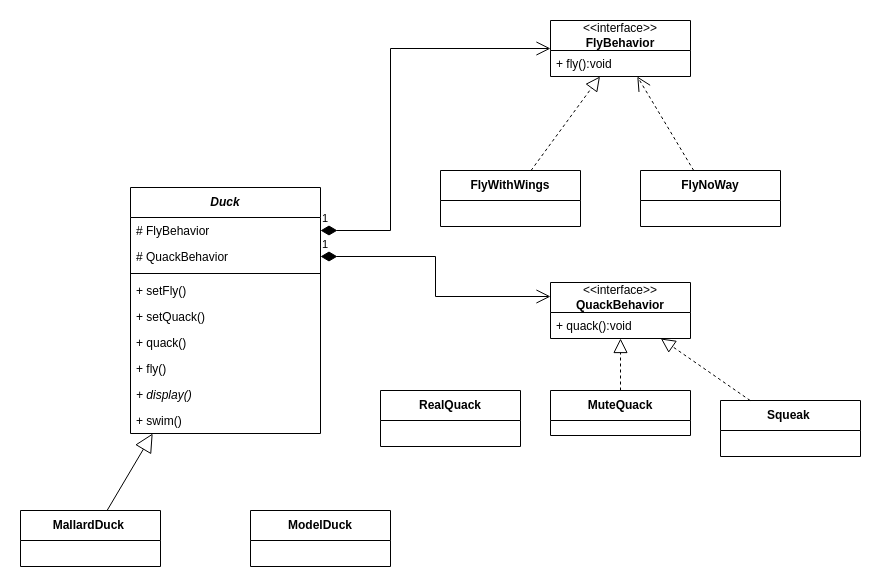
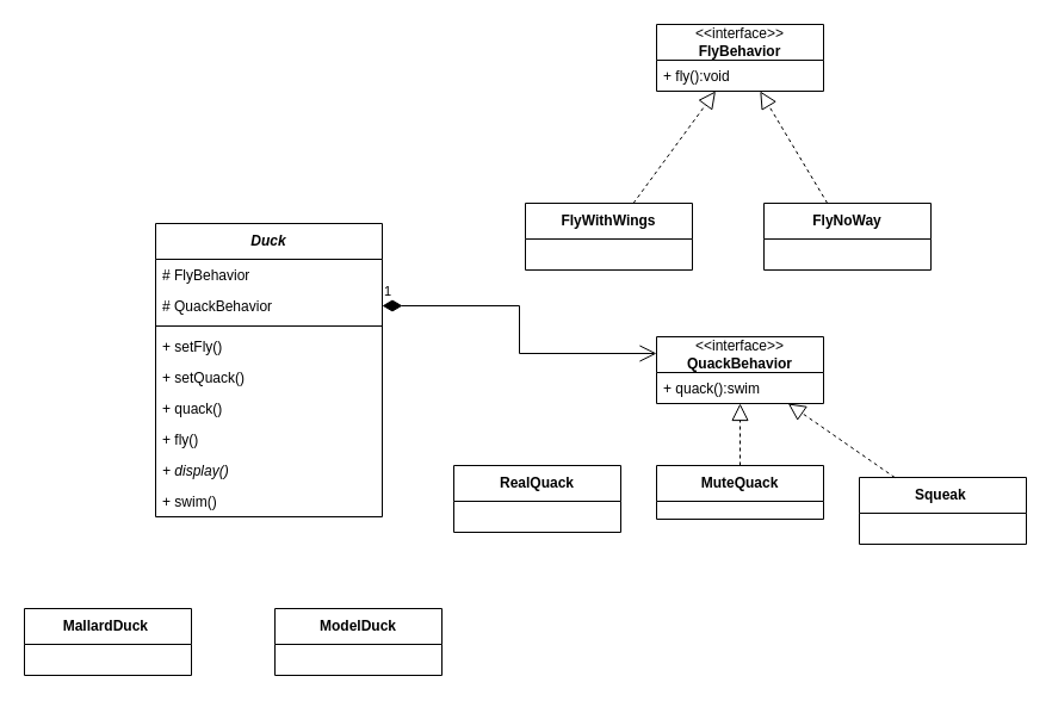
  <mxCell id="0" />
  <mxCell id="1" parent="0" />
  <mxCell id="2" value="&lt;b&gt;&lt;i&gt;Duck&lt;/i&gt;&lt;/b&gt;" style="swimlane;fontStyle=0;childLayout=stackLayout;horizontal=1;startSize=30;fillColor=none;horizontalStack=0;resizeParent=1;resizeParentMax=0;resizeLast=0;collapsible=1;marginBottom=0;whiteSpace=wrap;html=1;" vertex="1" parent="1"><mxGeometry x="130" y="187" width="190" height="246" as="geometry" /></mxCell>
  <mxCell id="3" value="# FlyBehavior" style="text;strokeColor=none;fillColor=none;align=left;verticalAlign=top;spacingLeft=4;spacingRight=4;overflow=hidden;rotatable=0;points=[[0,0.5],[1,0.5]];portConstraint=eastwest;whiteSpace=wrap;html=1;" vertex="1" parent="2"><mxGeometry y="30" width="190" height="26" as="geometry" /></mxCell>
  <mxCell id="4" value="# QuackBehavior" style="text;strokeColor=none;fillColor=none;align=left;verticalAlign=top;spacingLeft=4;spacingRight=4;overflow=hidden;rotatable=0;points=[[0,0.5],[1,0.5]];portConstraint=eastwest;whiteSpace=wrap;html=1;" vertex="1" parent="2"><mxGeometry y="56" width="190" height="26" as="geometry" /></mxCell>
  <mxCell id="5" value="" style="line;strokeWidth=1;fillColor=none;align=left;verticalAlign=middle;spacingTop=-1;spacingLeft=3;spacingRight=3;rotatable=0;labelPosition=right;points=[];portConstraint=eastwest;strokeColor=inherit;" vertex="1" parent="2"><mxGeometry y="82" width="190" height="8" as="geometry" /></mxCell>
  <mxCell id="6" value="+ setFly()" style="text;strokeColor=none;fillColor=none;align=left;verticalAlign=top;spacingLeft=4;spacingRight=4;overflow=hidden;rotatable=0;points=[[0,0.5],[1,0.5]];portConstraint=eastwest;whiteSpace=wrap;html=1;" vertex="1" parent="2"><mxGeometry y="90" width="190" height="26" as="geometry" /></mxCell>
  <mxCell id="7" value="+ setQuack()" style="text;strokeColor=none;fillColor=none;align=left;verticalAlign=top;spacingLeft=4;spacingRight=4;overflow=hidden;rotatable=0;points=[[0,0.5],[1,0.5]];portConstraint=eastwest;whiteSpace=wrap;html=1;" vertex="1" parent="2"><mxGeometry y="116" width="190" height="26" as="geometry" /></mxCell>
  <mxCell id="8" value="+ quack()" style="text;strokeColor=none;fillColor=none;align=left;verticalAlign=top;spacingLeft=4;spacingRight=4;overflow=hidden;rotatable=0;points=[[0,0.5],[1,0.5]];portConstraint=eastwest;whiteSpace=wrap;html=1;" vertex="1" parent="2"><mxGeometry y="142" width="190" height="26" as="geometry" /></mxCell>
  <mxCell id="9" value="+ fly()" style="text;strokeColor=none;fillColor=none;align=left;verticalAlign=top;spacingLeft=4;spacingRight=4;overflow=hidden;rotatable=0;points=[[0,0.5],[1,0.5]];portConstraint=eastwest;whiteSpace=wrap;html=1;" vertex="1" parent="2"><mxGeometry y="168" width="190" height="26" as="geometry" /></mxCell>
  <mxCell id="10" value="&lt;i&gt;+ display()&lt;/i&gt;" style="text;strokeColor=none;fillColor=none;align=left;verticalAlign=top;spacingLeft=4;spacingRight=4;overflow=hidden;rotatable=0;points=[[0,0.5],[1,0.5]];portConstraint=eastwest;whiteSpace=wrap;html=1;" vertex="1" parent="2"><mxGeometry y="194" width="190" height="26" as="geometry" /></mxCell>
  <mxCell id="11" value="+ swim()" style="text;strokeColor=none;fillColor=none;align=left;verticalAlign=top;spacingLeft=4;spacingRight=4;overflow=hidden;rotatable=0;points=[[0,0.5],[1,0.5]];portConstraint=eastwest;whiteSpace=wrap;html=1;" vertex="1" parent="2"><mxGeometry y="220" width="190" height="26" as="geometry" /></mxCell>
  <mxCell id="12" value="&amp;lt;&amp;lt;interface&amp;gt;&amp;gt;&lt;br&gt;&lt;b&gt;FlyBehavior&lt;/b&gt;" style="swimlane;fontStyle=0;childLayout=stackLayout;horizontal=1;startSize=30;fillColor=none;horizontalStack=0;resizeParent=1;resizeParentMax=0;resizeLast=0;collapsible=1;marginBottom=0;whiteSpace=wrap;html=1;" vertex="1" parent="1"><mxGeometry x="550" y="20" width="140" height="56" as="geometry" /></mxCell>
  <mxCell id="13" value="+ fly():void" style="text;strokeColor=none;fillColor=none;align=left;verticalAlign=top;spacingLeft=4;spacingRight=4;overflow=hidden;rotatable=0;points=[[0,0.5],[1,0.5]];portConstraint=eastwest;whiteSpace=wrap;html=1;" vertex="1" parent="12"><mxGeometry y="30" width="140" height="26" as="geometry" /></mxCell>
  <mxCell id="14" value="&amp;lt;&amp;lt;interface&amp;gt;&amp;gt;&lt;br&gt;&lt;b&gt;QuackBehavior&lt;/b&gt;" style="swimlane;fontStyle=0;childLayout=stackLayout;horizontal=1;startSize=30;fillColor=none;horizontalStack=0;resizeParent=1;resizeParentMax=0;resizeLast=0;collapsible=1;marginBottom=0;whiteSpace=wrap;html=1;" vertex="1" parent="1"><mxGeometry x="550" y="282" width="140" height="56" as="geometry" /></mxCell>
- <mxCell id="15" value="+ quack():void" style="text;strokeColor=none;fillColor=none;align=left;verticalAlign=top;spacingLeft=4;spacingRight=4;overflow=hidden;rotatable=0;points=[[0,0.5],[1,0.5]];portConstraint=eastwest;whiteSpace=wrap;html=1;" vertex="1" parent="14"><mxGeometry y="30" width="140" height="26" as="geometry" /></mxCell>
+ <mxCell id="15" value="+ quack():swim" style="text;strokeColor=none;fillColor=none;align=left;verticalAlign=top;spacingLeft=4;spacingRight=4;overflow=hidden;rotatable=0;points=[[0,0.5],[1,0.5]];portConstraint=eastwest;whiteSpace=wrap;html=1;" vertex="1" parent="14"><mxGeometry y="30" width="140" height="26" as="geometry" /></mxCell>
  <mxCell id="16" value="&lt;b&gt;RealQuack&lt;/b&gt;" style="swimlane;fontStyle=0;childLayout=stackLayout;horizontal=1;startSize=30;fillColor=none;horizontalStack=0;resizeParent=1;resizeParentMax=0;resizeLast=0;collapsible=1;marginBottom=0;whiteSpace=wrap;html=1;" vertex="1" parent="1"><mxGeometry x="380" y="390" width="140" height="56" as="geometry" /></mxCell>
  <mxCell id="17" value="&lt;b&gt;MuteQuack&lt;/b&gt;" style="swimlane;fontStyle=0;childLayout=stackLayout;horizontal=1;startSize=30;fillColor=none;horizontalStack=0;resizeParent=1;resizeParentMax=0;resizeLast=0;collapsible=1;marginBottom=0;whiteSpace=wrap;html=1;" vertex="1" parent="1"><mxGeometry x="550" y="390" width="140" height="45" as="geometry" /></mxCell>
  <mxCell id="18" value="" style="endArrow=block;dashed=1;endFill=0;endSize=12;html=1;rounded=0;" edge="1" parent="1" source="17" target="14"><mxGeometry width="160" relative="1" as="geometry"><mxPoint x="478" y="400" as="sourcePoint" /><mxPoint x="512" y="348" as="targetPoint" /></mxGeometry></mxCell>
  <mxCell id="19" value="&lt;b&gt;Squeak&amp;nbsp;&lt;/b&gt;" style="swimlane;fontStyle=0;childLayout=stackLayout;horizontal=1;startSize=30;fillColor=none;horizontalStack=0;resizeParent=1;resizeParentMax=0;resizeLast=0;collapsible=1;marginBottom=0;whiteSpace=wrap;html=1;" vertex="1" parent="1"><mxGeometry x="720" y="400" width="140" height="56" as="geometry" /></mxCell>
  <mxCell id="20" value="" style="endArrow=block;dashed=1;endFill=0;endSize=12;html=1;rounded=0;" edge="1" parent="1" source="19" target="14"><mxGeometry width="160" relative="1" as="geometry"><mxPoint x="604" y="400" as="sourcePoint" /><mxPoint x="556" y="348" as="targetPoint" /></mxGeometry></mxCell>
  <mxCell id="21" value="&lt;b&gt;FlyWithWings&lt;/b&gt;" style="swimlane;fontStyle=0;childLayout=stackLayout;horizontal=1;startSize=30;fillColor=none;horizontalStack=0;resizeParent=1;resizeParentMax=0;resizeLast=0;collapsible=1;marginBottom=0;whiteSpace=wrap;html=1;" vertex="1" parent="1"><mxGeometry x="440" y="170" width="140" height="56" as="geometry" /></mxCell>
  <mxCell id="22" value="" style="endArrow=block;dashed=1;endFill=0;endSize=12;html=1;rounded=0;" edge="1" parent="1" source="21" target="12"><mxGeometry width="160" relative="1" as="geometry"><mxPoint x="504" y="400" as="sourcePoint" /><mxPoint x="586" y="348" as="targetPoint" /></mxGeometry></mxCell>
  <mxCell id="23" value="&lt;b&gt;FlyNoWay&lt;/b&gt;" style="swimlane;fontStyle=0;childLayout=stackLayout;horizontal=1;startSize=30;fillColor=none;horizontalStack=0;resizeParent=1;resizeParentMax=0;resizeLast=0;collapsible=1;marginBottom=0;whiteSpace=wrap;html=1;" vertex="1" parent="1"><mxGeometry x="640" y="170" width="140" height="56" as="geometry" /></mxCell>
- <mxCell id="24" value="" style="endArrow=open;dashed=1;endFill=0;endSize=12;html=1;rounded=0;" edge="1" parent="1" source="23" target="12"><mxGeometry width="160" relative="1" as="geometry"><mxPoint x="541" y="180" as="sourcePoint" /><mxPoint x="609" y="86" as="targetPoint" /></mxGeometry></mxCell>
+ <mxCell id="24" value="" style="endArrow=block;dashed=1;endFill=0;endSize=12;html=1;rounded=0;" edge="1" parent="1" source="23" target="12"><mxGeometry width="160" relative="1" as="geometry"><mxPoint x="541" y="180" as="sourcePoint" /><mxPoint x="609" y="86" as="targetPoint" /></mxGeometry></mxCell>
  <mxCell id="25" value="1" style="endArrow=open;html=1;endSize=12;startArrow=diamondThin;startSize=14;startFill=1;edgeStyle=orthogonalEdgeStyle;align=left;verticalAlign=bottom;rounded=0;entryX=0;entryY=0.25;entryDx=0;entryDy=0;" edge="1" parent="1" source="4" target="14"><mxGeometry x="-1" y="3" relative="1" as="geometry"><mxPoint x="510" y="230" as="sourcePoint" /><mxPoint x="670" y="230" as="targetPoint" /></mxGeometry></mxCell>
- <mxCell id="26" value="1" style="endArrow=open;html=1;endSize=12;startArrow=diamondThin;startSize=14;startFill=1;edgeStyle=orthogonalEdgeStyle;align=left;verticalAlign=bottom;rounded=0;" edge="1" parent="1" source="3" target="12"><mxGeometry x="-1" y="3" relative="1" as="geometry"><mxPoint x="349.48" y="226" as="sourcePoint" /><mxPoint x="400" y="30" as="targetPoint" /><Array as="points"><mxPoint x="390" y="230" /><mxPoint x="390" y="48" /></Array></mxGeometry></mxCell>
  <mxCell id="27" value="&lt;b&gt;MallardDuck&amp;nbsp;&lt;/b&gt;" style="swimlane;fontStyle=0;childLayout=stackLayout;horizontal=1;startSize=30;fillColor=none;horizontalStack=0;resizeParent=1;resizeParentMax=0;resizeLast=0;collapsible=1;marginBottom=0;whiteSpace=wrap;html=1;" vertex="1" parent="1"><mxGeometry x="20" y="510" width="140" height="56" as="geometry" /></mxCell>
- <mxCell id="28" value="" style="endArrow=block;endSize=16;endFill=0;html=1;rounded=0;" edge="1" parent="1" source="27" target="2"><mxGeometry width="160" relative="1" as="geometry"><mxPoint x="180" y="540" as="sourcePoint" /><mxPoint x="340" y="540" as="targetPoint" /></mxGeometry></mxCell>
- <mxCell id="29" value="&lt;b&gt;ModelDuck&lt;/b&gt;" style="swimlane;fontStyle=0;childLayout=stackLayout;horizontal=1;startSize=30;fillColor=none;horizontalStack=0;resizeParent=1;resizeParentMax=0;resizeLast=0;collapsible=1;marginBottom=0;whiteSpace=wrap;html=1;" vertex="1" parent="1"><mxGeometry x="250" y="510" width="140" height="56" as="geometry" /></mxCell>
+ <mxCell id="29" value="&lt;b&gt;ModelDuck&lt;/b&gt;" style="swimlane;fontStyle=0;childLayout=stackLayout;horizontal=1;startSize=30;fillColor=none;horizontalStack=0;resizeParent=1;resizeParentMax=0;resizeLast=0;collapsible=1;marginBottom=0;whiteSpace=wrap;html=1;" vertex="1" parent="1"><mxGeometry x="230" y="510" width="140" height="56" as="geometry" /></mxCell>
